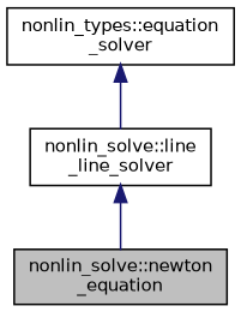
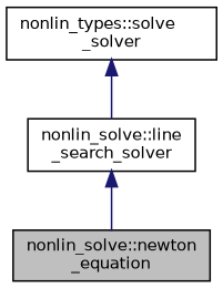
  digraph {
    node [color=black fillcolor=white fontname=Helvetica fontsize=10 shape=record style=filled]
    edge [color=midnightblue dir=back fontname=Helvetica fontsize=10 labelfontname=Helvetica labelfontsize=10 style=solid]
    n1 [fillcolor=grey75 fontcolor=black height=0.2 label="nonlin_solve::newton\l_equation" width=0.4]
-   n2 [height=0.2 label="nonlin_solve::line\l_line_solver" width=0.4]
-   n3 [height=0.2 label="nonlin_types::equation\l_solver" width=0.4]
+   n2 [height=0.2 label="nonlin_solve::line\l_search_solver" width=0.4]
+   n3 [height=0.2 label="nonlin_types::solve\l_solver" width=0.4]
    n2 -> n1
    n3 -> n2
  }
